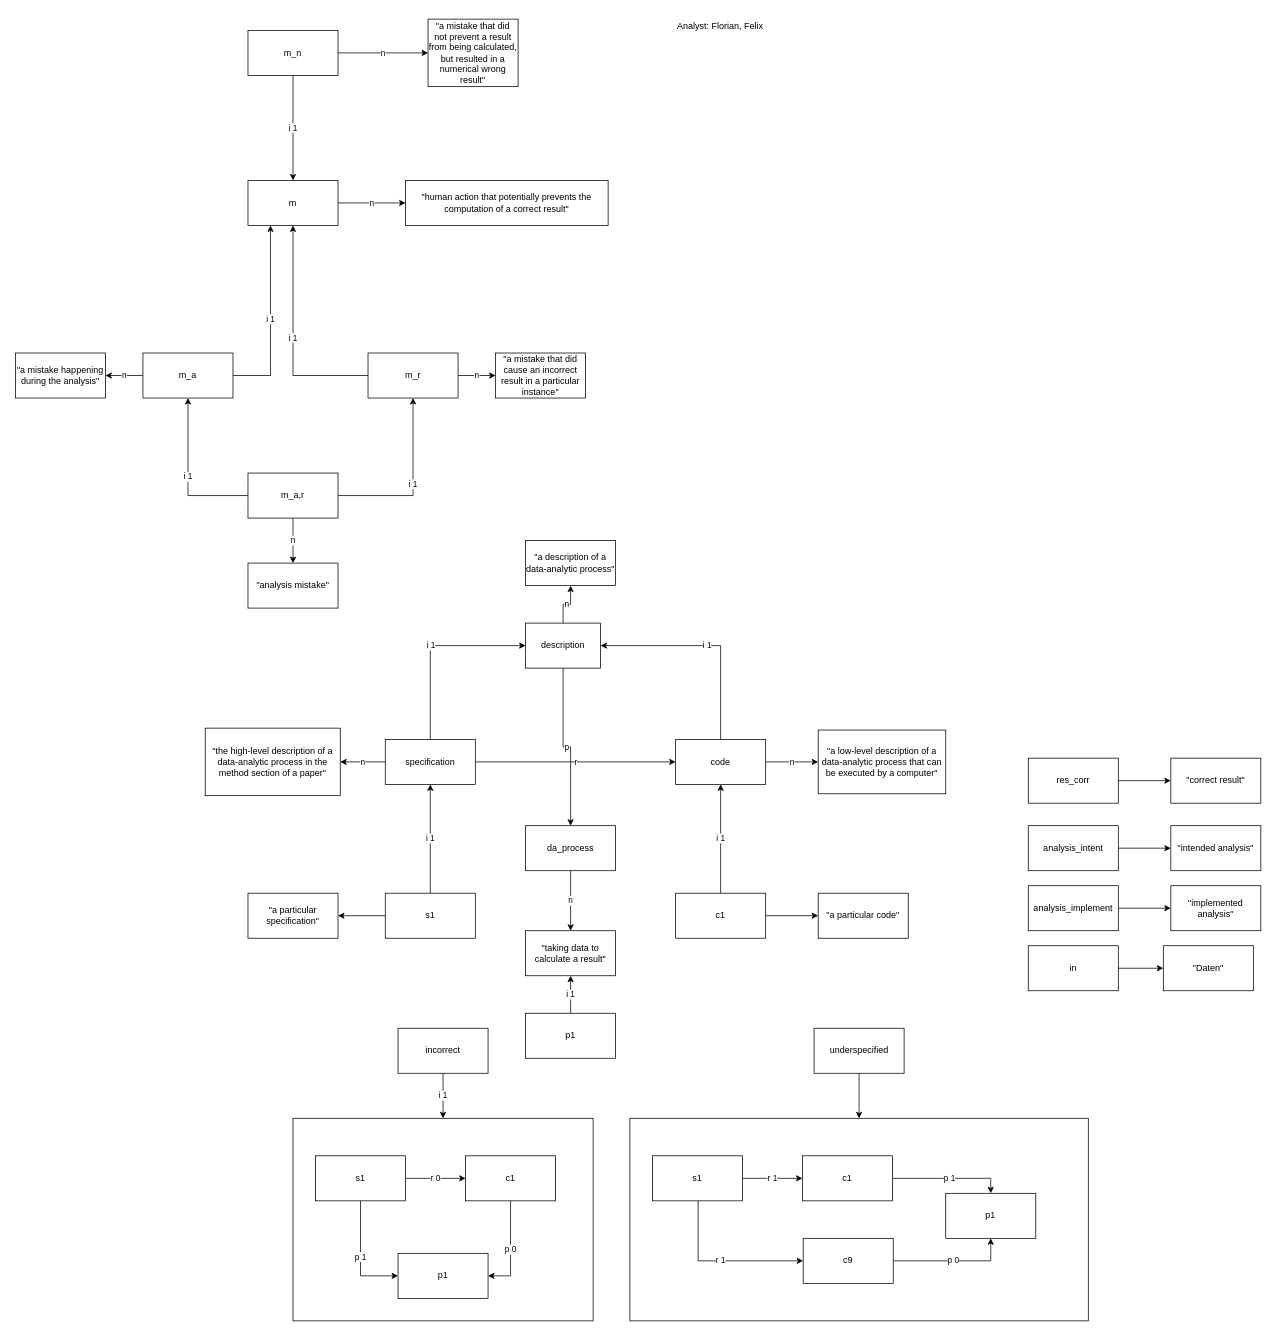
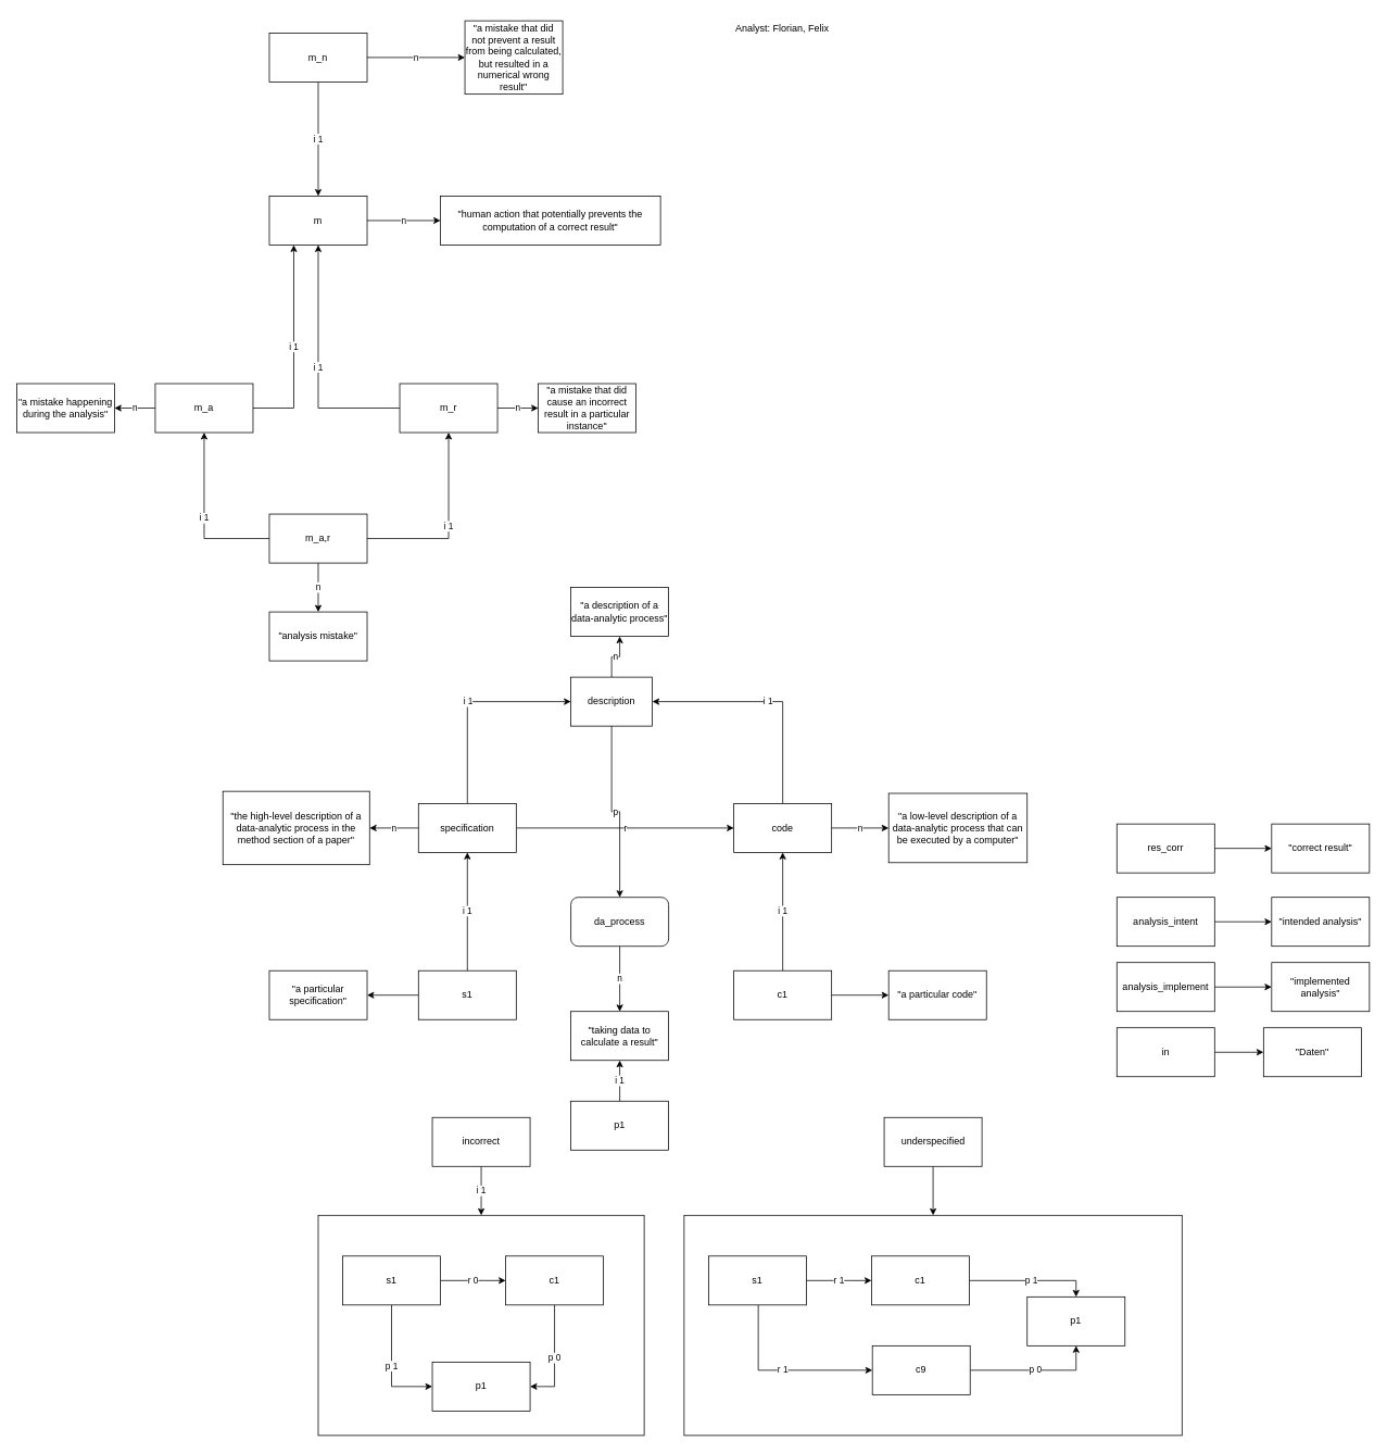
  <mxCell id="0" />
  <mxCell id="1" parent="0" />
  <mxCell id="2" value="" style="rounded=0;whiteSpace=wrap;html=1;fillColor=none;" parent="1" vertex="1"><mxGeometry x="390" y="1490" width="400" height="270" as="geometry" /></mxCell>
  <mxCell id="3" value="n" style="edgeStyle=orthogonalEdgeStyle;rounded=0;orthogonalLoop=1;jettySize=auto;html=1;" parent="1" source="4" target="5" edge="1"><mxGeometry relative="1" as="geometry" /></mxCell>
  <mxCell id="4" value="m" style="rounded=0;whiteSpace=wrap;html=1;" parent="1" vertex="1"><mxGeometry x="330" y="240" width="120" height="60" as="geometry" /></mxCell>
  <mxCell id="5" value="&quot;human action that potentially prevents the computation of a correct result&quot;" style="rounded=0;whiteSpace=wrap;html=1;" parent="1" vertex="1"><mxGeometry x="540" y="240" width="270" height="60" as="geometry" /></mxCell>
  <mxCell id="6" value="n" style="edgeStyle=orthogonalEdgeStyle;rounded=0;orthogonalLoop=1;jettySize=auto;html=1;" parent="1" source="8" target="9" edge="1"><mxGeometry relative="1" as="geometry" /></mxCell>
  <mxCell id="7" value="i 1" style="edgeStyle=orthogonalEdgeStyle;rounded=0;orthogonalLoop=1;jettySize=auto;html=1;" parent="1" source="8" target="4" edge="1"><mxGeometry relative="1" as="geometry"><Array as="points"><mxPoint x="360" y="500" /></Array></mxGeometry></mxCell>
  <mxCell id="8" value="m_a" style="rounded=0;whiteSpace=wrap;html=1;" parent="1" vertex="1"><mxGeometry x="190" y="470" width="120" height="60" as="geometry" /></mxCell>
  <mxCell id="9" value="&quot;a mistake happening during the analysis&quot;" style="rounded=0;whiteSpace=wrap;html=1;" parent="1" vertex="1"><mxGeometry x="20" y="470" width="120" height="60" as="geometry" /></mxCell>
  <mxCell id="10" value="i 1" style="edgeStyle=orthogonalEdgeStyle;rounded=0;orthogonalLoop=1;jettySize=auto;html=1;" parent="1" source="12" target="4" edge="1"><mxGeometry relative="1" as="geometry" /></mxCell>
  <mxCell id="11" value="n" style="edgeStyle=orthogonalEdgeStyle;rounded=0;orthogonalLoop=1;jettySize=auto;html=1;" parent="1" source="12" target="13" edge="1"><mxGeometry relative="1" as="geometry" /></mxCell>
  <mxCell id="12" value="m_r" style="rounded=0;whiteSpace=wrap;html=1;" parent="1" vertex="1"><mxGeometry x="490" y="470" width="120" height="60" as="geometry" /></mxCell>
  <mxCell id="13" value="&quot;a mistake that did cause an incorrect result in a particular instance&quot;" style="rounded=0;whiteSpace=wrap;html=1;" parent="1" vertex="1"><mxGeometry x="660" y="470" width="120" height="60" as="geometry" /></mxCell>
  <mxCell id="14" value="i 1" style="edgeStyle=orthogonalEdgeStyle;rounded=0;orthogonalLoop=1;jettySize=auto;html=1;" parent="1" source="17" target="12" edge="1"><mxGeometry relative="1" as="geometry" /></mxCell>
  <mxCell id="15" value="i 1" style="edgeStyle=orthogonalEdgeStyle;rounded=0;orthogonalLoop=1;jettySize=auto;html=1;" parent="1" source="17" target="8" edge="1"><mxGeometry relative="1" as="geometry" /></mxCell>
  <mxCell id="16" value="n" style="edgeStyle=orthogonalEdgeStyle;rounded=0;orthogonalLoop=1;jettySize=auto;html=1;" parent="1" source="17" target="18" edge="1"><mxGeometry relative="1" as="geometry" /></mxCell>
  <mxCell id="17" value="m_a,r" style="rounded=0;whiteSpace=wrap;html=1;" parent="1" vertex="1"><mxGeometry x="330" y="630" width="120" height="60" as="geometry" /></mxCell>
  <mxCell id="18" value="&quot;analysis mistake&quot;" style="rounded=0;whiteSpace=wrap;html=1;" parent="1" vertex="1"><mxGeometry x="330" y="750" width="120" height="60" as="geometry" /></mxCell>
  <mxCell id="19" value="Analyst: Florian, Felix" style="text;html=1;align=center;verticalAlign=middle;resizable=0;points=[];autosize=1;strokeColor=none;fillColor=none;" parent="1" vertex="1"><mxGeometry x="889" y="20" width="140" height="30" as="geometry" /></mxCell>
  <mxCell id="20" value="i 1" style="edgeStyle=orthogonalEdgeStyle;rounded=0;orthogonalLoop=1;jettySize=auto;html=1;" parent="1" source="22" target="4" edge="1"><mxGeometry relative="1" as="geometry" /></mxCell>
  <mxCell id="21" value="n" style="edgeStyle=orthogonalEdgeStyle;rounded=0;orthogonalLoop=1;jettySize=auto;html=1;" parent="1" source="22" target="23" edge="1"><mxGeometry relative="1" as="geometry" /></mxCell>
  <mxCell id="22" value="m_n" style="rounded=0;whiteSpace=wrap;html=1;" parent="1" vertex="1"><mxGeometry x="330" y="40" width="120" height="60" as="geometry" /></mxCell>
  <mxCell id="23" value="&quot;a mistake that did not prevent a result from being calculated, but resulted in a numerical wrong result&quot;" style="rounded=0;whiteSpace=wrap;html=1;" parent="1" vertex="1"><mxGeometry x="570" y="25" width="120" height="90" as="geometry" /></mxCell>
  <mxCell id="24" style="edgeStyle=orthogonalEdgeStyle;rounded=0;orthogonalLoop=1;jettySize=auto;html=1;" parent="1" source="25" target="26" edge="1"><mxGeometry relative="1" as="geometry" /></mxCell>
  <mxCell id="25" value="res_corr" style="rounded=0;whiteSpace=wrap;html=1;" parent="1" vertex="1"><mxGeometry x="1370" y="1010" width="120" height="60" as="geometry" /></mxCell>
  <mxCell id="26" value="&quot;correct result&quot;" style="rounded=0;whiteSpace=wrap;html=1;" parent="1" vertex="1"><mxGeometry x="1560" y="1010" width="120" height="60" as="geometry" /></mxCell>
  <mxCell id="27" style="edgeStyle=orthogonalEdgeStyle;rounded=0;orthogonalLoop=1;jettySize=auto;html=1;" parent="1" source="28" target="29" edge="1"><mxGeometry relative="1" as="geometry" /></mxCell>
  <mxCell id="28" value="analysis_intent" style="rounded=0;whiteSpace=wrap;html=1;" parent="1" vertex="1"><mxGeometry x="1370" y="1100" width="120" height="60" as="geometry" /></mxCell>
  <mxCell id="29" value="&quot;intended analysis&quot;" style="rounded=0;whiteSpace=wrap;html=1;" parent="1" vertex="1"><mxGeometry x="1560" y="1100" width="120" height="60" as="geometry" /></mxCell>
  <mxCell id="30" style="edgeStyle=orthogonalEdgeStyle;rounded=0;orthogonalLoop=1;jettySize=auto;html=1;" parent="1" source="31" target="32" edge="1"><mxGeometry relative="1" as="geometry" /></mxCell>
  <mxCell id="31" value="in" style="rounded=0;whiteSpace=wrap;html=1;" parent="1" vertex="1"><mxGeometry x="1370" y="1260" width="120" height="60" as="geometry" /></mxCell>
  <mxCell id="32" value="&quot;Daten&quot;" style="rounded=0;whiteSpace=wrap;html=1;" parent="1" vertex="1"><mxGeometry x="1550" y="1260" width="120" height="60" as="geometry" /></mxCell>
  <mxCell id="33" style="edgeStyle=orthogonalEdgeStyle;rounded=0;orthogonalLoop=1;jettySize=auto;html=1;" parent="1" source="34" target="35" edge="1"><mxGeometry relative="1" as="geometry" /></mxCell>
  <mxCell id="34" value="analysis_implement" style="rounded=0;whiteSpace=wrap;html=1;" parent="1" vertex="1"><mxGeometry x="1370" y="1180" width="120" height="60" as="geometry" /></mxCell>
  <mxCell id="35" value="&quot;implemented analysis&quot;" style="rounded=0;whiteSpace=wrap;html=1;" parent="1" vertex="1"><mxGeometry x="1560" y="1180" width="120" height="60" as="geometry" /></mxCell>
  <mxCell id="36" value="i 1" style="edgeStyle=orthogonalEdgeStyle;rounded=0;orthogonalLoop=1;jettySize=auto;html=1;" parent="1" source="38" target="46" edge="1"><mxGeometry relative="1" as="geometry"><Array as="points"><mxPoint x="960" y="860" /></Array></mxGeometry></mxCell>
  <mxCell id="37" value="n" style="edgeStyle=orthogonalEdgeStyle;rounded=0;orthogonalLoop=1;jettySize=auto;html=1;" parent="1" source="38" target="48" edge="1"><mxGeometry relative="1" as="geometry" /></mxCell>
  <mxCell id="38" value="code" style="rounded=0;whiteSpace=wrap;html=1;" parent="1" vertex="1"><mxGeometry x="900" y="985" width="120" height="60" as="geometry" /></mxCell>
  <mxCell id="39" value="n" style="edgeStyle=orthogonalEdgeStyle;rounded=0;orthogonalLoop=1;jettySize=auto;html=1;" parent="1" source="42" target="43" edge="1"><mxGeometry relative="1" as="geometry" /></mxCell>
  <mxCell id="40" value="i 1" style="edgeStyle=orthogonalEdgeStyle;rounded=0;orthogonalLoop=1;jettySize=auto;html=1;" parent="1" source="42" target="46" edge="1"><mxGeometry relative="1" as="geometry"><Array as="points"><mxPoint x="573" y="860" /></Array></mxGeometry></mxCell>
  <mxCell id="41" value="r" style="edgeStyle=orthogonalEdgeStyle;rounded=0;orthogonalLoop=1;jettySize=auto;html=1;" parent="1" source="42" target="38" edge="1"><mxGeometry relative="1" as="geometry" /></mxCell>
  <mxCell id="42" value="specification" style="rounded=0;whiteSpace=wrap;html=1;" parent="1" vertex="1"><mxGeometry x="513" y="985" width="120" height="60" as="geometry" /></mxCell>
  <mxCell id="43" value="&quot;the high-level description of a data-analytic process in the method section of a paper&quot;" style="rounded=0;whiteSpace=wrap;html=1;" parent="1" vertex="1"><mxGeometry x="273" y="970" width="180" height="90" as="geometry" /></mxCell>
  <mxCell id="44" value="n" style="edgeStyle=orthogonalEdgeStyle;rounded=0;orthogonalLoop=1;jettySize=auto;html=1;" parent="1" source="46" target="47" edge="1"><mxGeometry relative="1" as="geometry" /></mxCell>
  <mxCell id="45" value="p" style="edgeStyle=orthogonalEdgeStyle;rounded=0;orthogonalLoop=1;jettySize=auto;html=1;" parent="1" source="46" target="50" edge="1"><mxGeometry relative="1" as="geometry" /></mxCell>
  <mxCell id="46" value="description" style="rounded=0;whiteSpace=wrap;html=1;" parent="1" vertex="1"><mxGeometry x="700" y="830" width="100" height="60" as="geometry" /></mxCell>
  <mxCell id="47" value="&quot;a description of a data-analytic process&quot;" style="rounded=0;whiteSpace=wrap;html=1;" parent="1" vertex="1"><mxGeometry x="700" y="720" width="120" height="60" as="geometry" /></mxCell>
  <mxCell id="48" value="&quot;a low-level description of a data-analytic process that can be executed by a computer&quot;" style="rounded=0;whiteSpace=wrap;html=1;" parent="1" vertex="1"><mxGeometry x="1090" y="972.5" width="170" height="85" as="geometry" /></mxCell>
  <mxCell id="49" value="n" style="edgeStyle=orthogonalEdgeStyle;rounded=0;orthogonalLoop=1;jettySize=auto;html=1;" parent="1" source="50" target="51" edge="1"><mxGeometry relative="1" as="geometry" /></mxCell>
- <mxCell id="50" value="da_process" style="rounded=0;whiteSpace=wrap;html=1;" parent="1" vertex="1"><mxGeometry x="700" y="1100" width="120" height="60" as="geometry" /></mxCell>
+ <mxCell id="50" value="da_process" style="whiteSpace=wrap;html=1;rounded=1;" parent="1" vertex="1"><mxGeometry x="700" y="1100" width="120" height="60" as="geometry" /></mxCell>
  <mxCell id="51" value="&quot;taking data to calculate a result&quot;" style="rounded=0;whiteSpace=wrap;html=1;" parent="1" vertex="1"><mxGeometry x="700" y="1240" width="120" height="60" as="geometry" /></mxCell>
  <mxCell id="52" value="r 1" style="edgeStyle=orthogonalEdgeStyle;rounded=0;orthogonalLoop=1;jettySize=auto;html=1;" parent="1" edge="1"><mxGeometry relative="1" as="geometry"><mxPoint x="640" y="1570" as="targetPoint" /></mxGeometry></mxCell>
  <mxCell id="53" value="i 1" style="edgeStyle=orthogonalEdgeStyle;rounded=0;orthogonalLoop=1;jettySize=auto;html=1;" parent="1" source="55" target="42" edge="1"><mxGeometry relative="1" as="geometry" /></mxCell>
  <mxCell id="54" style="edgeStyle=orthogonalEdgeStyle;rounded=0;orthogonalLoop=1;jettySize=auto;html=1;" parent="1" source="55" target="56" edge="1"><mxGeometry relative="1" as="geometry" /></mxCell>
  <mxCell id="55" value="s1" style="rounded=0;whiteSpace=wrap;html=1;" parent="1" vertex="1"><mxGeometry x="513" y="1190" width="120" height="60" as="geometry" /></mxCell>
  <mxCell id="56" value="&quot;a particular specification&quot;" style="rounded=0;whiteSpace=wrap;html=1;" parent="1" vertex="1"><mxGeometry x="330" y="1190" width="120" height="60" as="geometry" /></mxCell>
  <mxCell id="57" value="i 1" style="edgeStyle=orthogonalEdgeStyle;rounded=0;orthogonalLoop=1;jettySize=auto;html=1;" parent="1" source="59" target="38" edge="1"><mxGeometry relative="1" as="geometry" /></mxCell>
  <mxCell id="58" style="edgeStyle=orthogonalEdgeStyle;rounded=0;orthogonalLoop=1;jettySize=auto;html=1;" parent="1" source="59" target="60" edge="1"><mxGeometry relative="1" as="geometry" /></mxCell>
  <mxCell id="59" value="c1" style="rounded=0;whiteSpace=wrap;html=1;" parent="1" vertex="1"><mxGeometry x="900" y="1190" width="120" height="60" as="geometry" /></mxCell>
  <mxCell id="60" value="&quot;a particular code&quot;" style="rounded=0;whiteSpace=wrap;html=1;" parent="1" vertex="1"><mxGeometry x="1090" y="1190" width="120" height="60" as="geometry" /></mxCell>
  <mxCell id="61" value="i 1" style="edgeStyle=orthogonalEdgeStyle;rounded=0;orthogonalLoop=1;jettySize=auto;html=1;" parent="1" source="62" target="51" edge="1"><mxGeometry relative="1" as="geometry" /></mxCell>
  <mxCell id="62" value="p1" style="rounded=0;whiteSpace=wrap;html=1;" parent="1" vertex="1"><mxGeometry x="700" y="1350" width="120" height="60" as="geometry" /></mxCell>
  <mxCell id="63" value="p 1" style="edgeStyle=orthogonalEdgeStyle;rounded=0;orthogonalLoop=1;jettySize=auto;html=1;" parent="1" source="65" target="70" edge="1"><mxGeometry relative="1" as="geometry"><Array as="points"><mxPoint x="480" y="1700" /></Array></mxGeometry></mxCell>
  <mxCell id="64" value="r 0" style="edgeStyle=orthogonalEdgeStyle;rounded=0;orthogonalLoop=1;jettySize=auto;html=1;" parent="1" source="65" target="67" edge="1"><mxGeometry relative="1" as="geometry" /></mxCell>
  <mxCell id="65" value="s1" style="rounded=0;whiteSpace=wrap;html=1;" parent="1" vertex="1"><mxGeometry x="420" y="1540" width="120" height="60" as="geometry" /></mxCell>
  <mxCell id="66" value="p 0" style="edgeStyle=orthogonalEdgeStyle;rounded=0;orthogonalLoop=1;jettySize=auto;html=1;" parent="1" source="67" target="70" edge="1"><mxGeometry relative="1" as="geometry"><Array as="points"><mxPoint x="680" y="1700" /></Array></mxGeometry></mxCell>
  <mxCell id="67" value="c1" style="rounded=0;whiteSpace=wrap;html=1;" parent="1" vertex="1"><mxGeometry x="620" y="1540" width="120" height="60" as="geometry" /></mxCell>
  <mxCell id="68" value="i 1" style="edgeStyle=orthogonalEdgeStyle;rounded=0;orthogonalLoop=1;jettySize=auto;html=1;" parent="1" source="69" target="2" edge="1"><mxGeometry relative="1" as="geometry" /></mxCell>
  <mxCell id="69" value="incorrect" style="rounded=0;whiteSpace=wrap;html=1;" parent="1" vertex="1"><mxGeometry x="530" y="1370" width="120" height="60" as="geometry" /></mxCell>
  <mxCell id="70" value="p1" style="rounded=0;whiteSpace=wrap;html=1;" parent="1" vertex="1"><mxGeometry x="530" y="1670" width="120" height="60" as="geometry" /></mxCell>
  <mxCell id="71" value="" style="rounded=0;whiteSpace=wrap;html=1;fillColor=none;" parent="1" vertex="1"><mxGeometry x="839" y="1490" width="611" height="270" as="geometry" /></mxCell>
  <mxCell id="72" value="r 1" style="edgeStyle=orthogonalEdgeStyle;rounded=0;orthogonalLoop=1;jettySize=auto;html=1;" parent="1" source="74" target="76" edge="1"><mxGeometry relative="1" as="geometry" /></mxCell>
  <mxCell id="73" value="r 1" style="edgeStyle=orthogonalEdgeStyle;rounded=0;orthogonalLoop=1;jettySize=auto;html=1;" parent="1" source="74" target="78" edge="1"><mxGeometry relative="1" as="geometry"><Array as="points"><mxPoint x="930" y="1680" /></Array></mxGeometry></mxCell>
  <mxCell id="74" value="s1" style="rounded=0;whiteSpace=wrap;html=1;" parent="1" vertex="1"><mxGeometry x="869" y="1540" width="120" height="60" as="geometry" /></mxCell>
  <mxCell id="75" value="p 1" style="edgeStyle=orthogonalEdgeStyle;rounded=0;orthogonalLoop=1;jettySize=auto;html=1;" parent="1" source="76" target="79" edge="1"><mxGeometry relative="1" as="geometry"><Array as="points"><mxPoint x="1320" y="1570" /></Array></mxGeometry></mxCell>
  <mxCell id="76" value="c1" style="rounded=0;whiteSpace=wrap;html=1;" parent="1" vertex="1"><mxGeometry x="1069" y="1540" width="120" height="60" as="geometry" /></mxCell>
  <mxCell id="77" value="p 0" style="edgeStyle=orthogonalEdgeStyle;rounded=0;orthogonalLoop=1;jettySize=auto;html=1;" parent="1" source="78" target="79" edge="1"><mxGeometry relative="1" as="geometry"><Array as="points"><mxPoint x="1320" y="1680" /></Array></mxGeometry></mxCell>
  <mxCell id="78" value="c9" style="rounded=0;whiteSpace=wrap;html=1;" parent="1" vertex="1"><mxGeometry x="1070" y="1650" width="120" height="60" as="geometry" /></mxCell>
  <mxCell id="79" value="p1" style="rounded=0;whiteSpace=wrap;html=1;" parent="1" vertex="1"><mxGeometry x="1260" y="1590" width="120" height="60" as="geometry" /></mxCell>
  <mxCell id="80" style="edgeStyle=orthogonalEdgeStyle;rounded=0;orthogonalLoop=1;jettySize=auto;html=1;" parent="1" source="81" target="71" edge="1"><mxGeometry relative="1" as="geometry" /></mxCell>
  <mxCell id="81" value="underspecified" style="rounded=0;whiteSpace=wrap;html=1;" parent="1" vertex="1"><mxGeometry x="1084.5" y="1370" width="120" height="60" as="geometry" /></mxCell>
